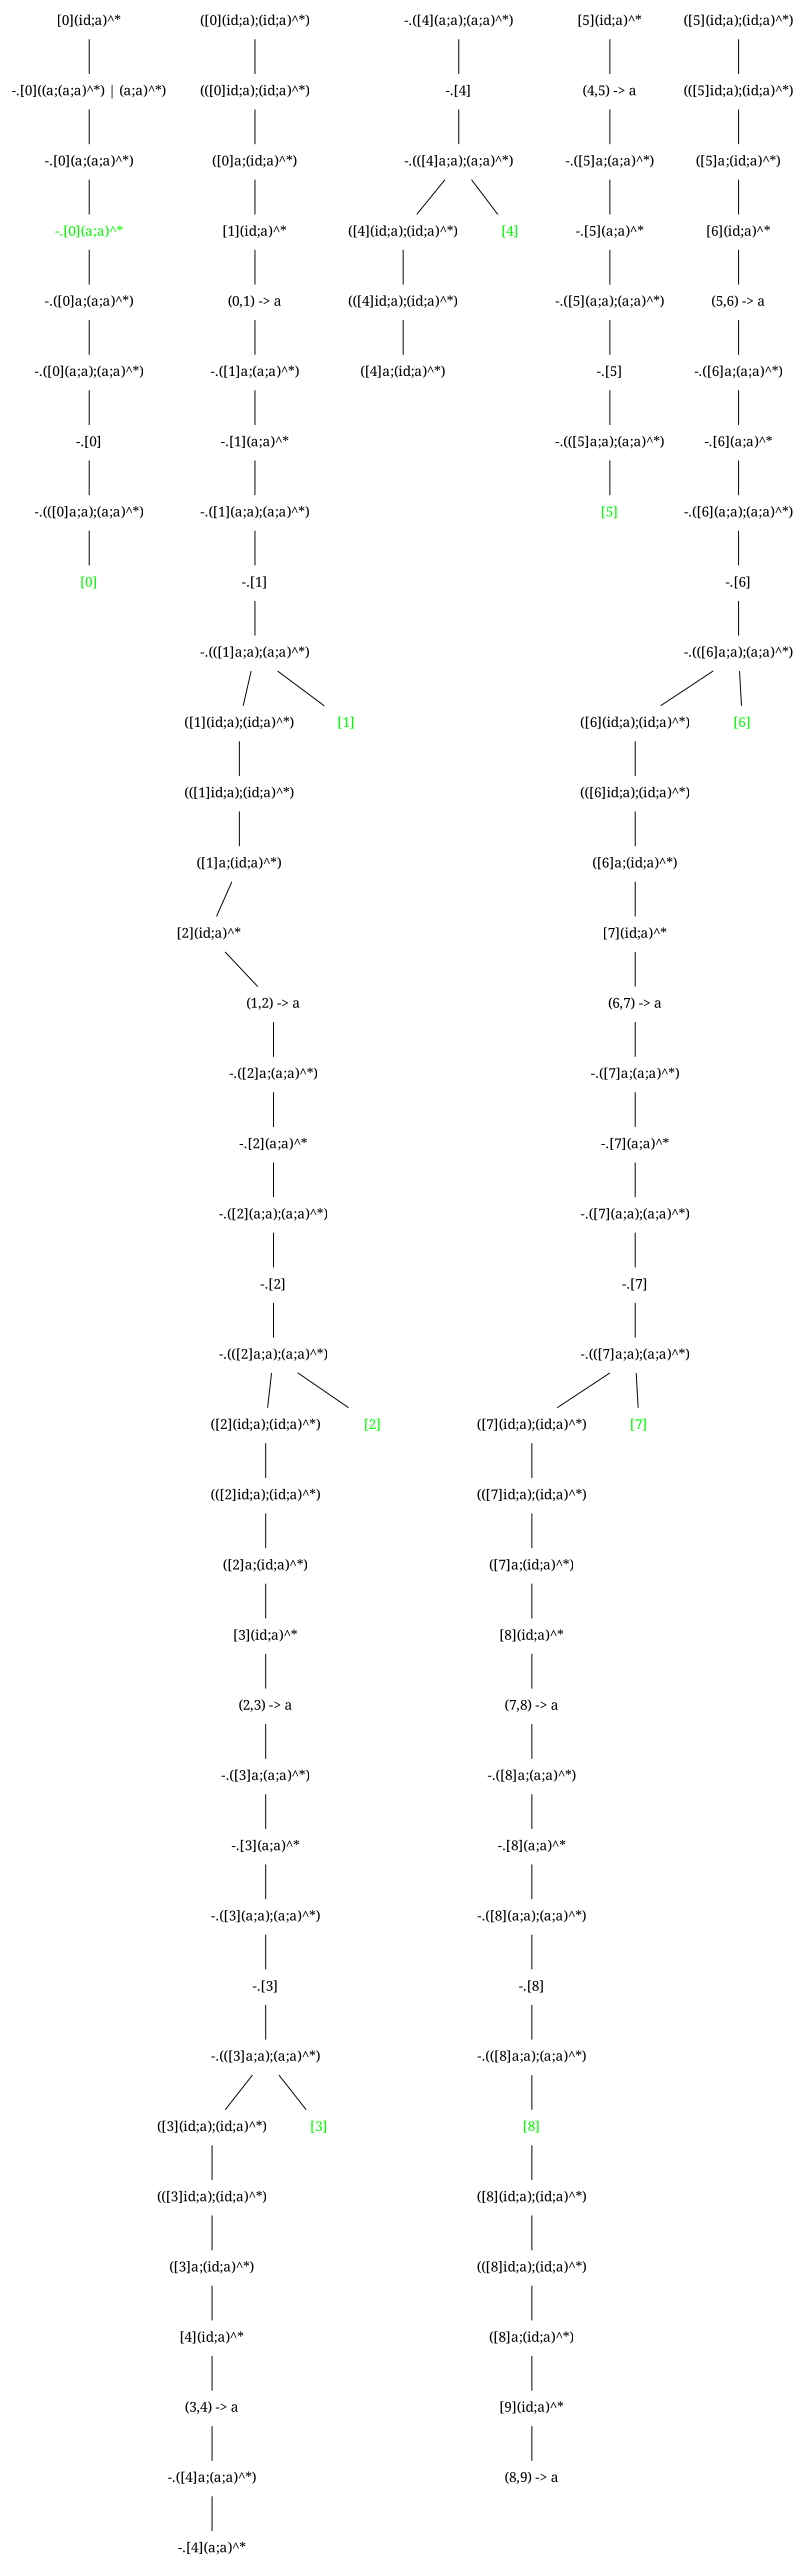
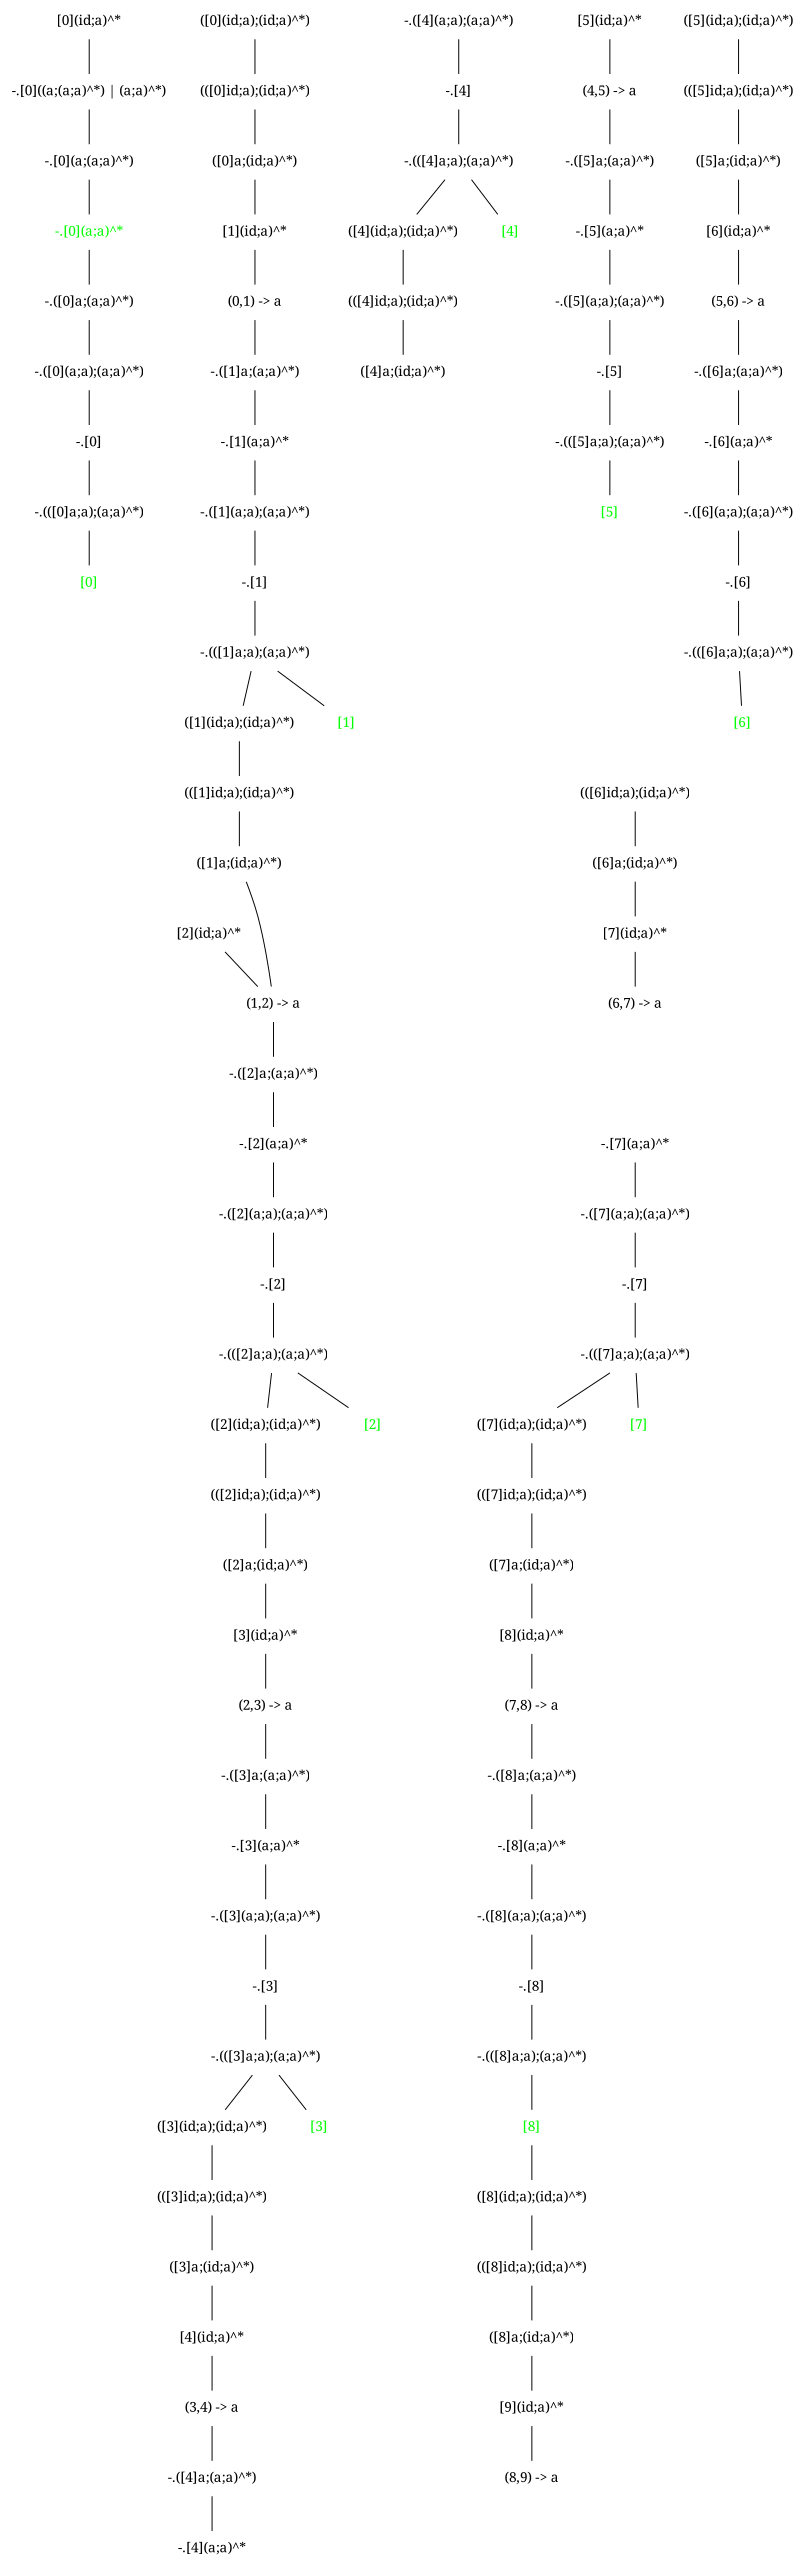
  graph {
    fontname="Noto Serif"
    node [fontname="Noto Serif" shape=plaintext]
    edge [fontname="Noto Serif"]
    n1 [label="[0](id;a)^*"]
    n2 [label="-.[0]((a;(a;a)^*) | (a;a)^*)"]
    n3 [label="-.[0](a;(a;a)^*)"]
    n4 [fontcolor=green label="-.[0](a;a)^*"]
    n5 [label="-.([0]a;(a;a)^*)"]
    n6 [label="-.([0](a;a);(a;a)^*)"]
    n7 [label="-.[0]"]
    n8 [label="-.(([0]a;a);(a;a)^*)"]
    n9 [fontcolor=green label="[0]"]
    n10 [label="([0](id;a);(id;a)^*)"]
    n11 [label="(([0]id;a);(id;a)^*)"]
    n12 [label="([0]a;(id;a)^*)"]
    n13 [label="[1](id;a)^*"]
    n14 [label="(0,1) -> a"]
    n15 [label="-.([1]a;(a;a)^*)"]
    n16 [label="-.[1](a;a)^*"]
    n17 [label="-.([1](a;a);(a;a)^*)"]
    n18 [label="-.[1]"]
    n19 [label="-.(([1]a;a);(a;a)^*)"]
    n20 [label="([1](id;a);(id;a)^*)"]
    n21 [fontcolor=green label="[1]"]
    n22 [label="(([1]id;a);(id;a)^*)"]
    n23 [label="([1]a;(id;a)^*)"]
    n24 [label="[2](id;a)^*"]
    n25 [label="(1,2) -> a"]
    n26 [label="-.([2]a;(a;a)^*)"]
    n27 [label="-.[2](a;a)^*"]
    n28 [label="-.([2](a;a);(a;a)^*)"]
    n29 [label="-.[2]"]
    n30 [label="-.(([2]a;a);(a;a)^*)"]
    n31 [label="([2](id;a);(id;a)^*)"]
    n32 [fontcolor=green label="[2]"]
    n33 [label="(([2]id;a);(id;a)^*)"]
    n34 [label="([2]a;(id;a)^*)"]
    n35 [label="[3](id;a)^*"]
    n36 [label="(2,3) -> a"]
    n37 [label="-.([3]a;(a;a)^*)"]
    n38 [label="-.[3](a;a)^*"]
    n39 [label="-.([3](a;a);(a;a)^*)"]
    n40 [label="-.[3]"]
    n41 [label="-.(([3]a;a);(a;a)^*)"]
    n42 [label="([3](id;a);(id;a)^*)"]
    n43 [fontcolor=green label="[3]"]
    n44 [label="(([3]id;a);(id;a)^*)"]
    n45 [label="([3]a;(id;a)^*)"]
    n46 [label="[4](id;a)^*"]
    n47 [label="(3,4) -> a"]
    n48 [label="-.([4]a;(a;a)^*)"]
    n49 [label="-.[4](a;a)^*"]
    n50 [label="-.([4](a;a);(a;a)^*)"]
    n51 [label="-.[4]"]
    n52 [label="-.(([4]a;a);(a;a)^*)"]
    n53 [label="([4](id;a);(id;a)^*)"]
    n54 [fontcolor=green label="[4]"]
    n55 [label="(([4]id;a);(id;a)^*)"]
    n56 [label="([4]a;(id;a)^*)"]
    n57 [label="[5](id;a)^*"]
    n58 [label="(4,5) -> a"]
    n59 [label="-.([5]a;(a;a)^*)"]
    n60 [label="-.[5](a;a)^*"]
    n61 [label="-.([5](a;a);(a;a)^*)"]
    n62 [label="-.[5]"]
    n63 [label="-.(([5]a;a);(a;a)^*)"]
    n64 [fontcolor=green label="[5]"]
    n65 [label="([5](id;a);(id;a)^*)"]
    n66 [label="(([5]id;a);(id;a)^*)"]
    n67 [label="([5]a;(id;a)^*)"]
    n68 [label="[6](id;a)^*"]
    n69 [label="(5,6) -> a"]
    n70 [label="-.([6]a;(a;a)^*)"]
    n71 [label="-.[6](a;a)^*"]
    n72 [label="-.([6](a;a);(a;a)^*)"]
    n73 [label="-.[6]"]
    n74 [label="-.(([6]a;a);(a;a)^*)"]
-   n75 [label="([6](id;a);(id;a)^*)"]
    n76 [fontcolor=green label="[6]"]
    n77 [label="(([6]id;a);(id;a)^*)"]
    n78 [label="([6]a;(id;a)^*)"]
    n79 [label="[7](id;a)^*"]
    n80 [label="(6,7) -> a"]
-   n81 [label="-.([7]a;(a;a)^*)"]
    n82 [label="-.[7](a;a)^*"]
    n83 [label="-.([7](a;a);(a;a)^*)"]
    n84 [label="-.[7]"]
    n85 [label="-.(([7]a;a);(a;a)^*)"]
    n86 [label="([7](id;a);(id;a)^*)"]
    n87 [fontcolor=green label="[7]"]
    n88 [label="(([7]id;a);(id;a)^*)"]
    n89 [label="([7]a;(id;a)^*)"]
    n90 [label="[8](id;a)^*"]
    n91 [label="(7,8) -> a"]
    n92 [label="-.([8]a;(a;a)^*)"]
    n93 [label="-.[8](a;a)^*"]
    n94 [label="-.([8](a;a);(a;a)^*)"]
    n95 [label="-.[8]"]
    n96 [label="-.(([8]a;a);(a;a)^*)"]
    n97 [fontcolor=green label="[8]"]
    n98 [label="([8](id;a);(id;a)^*)"]
    n99 [label="(([8]id;a);(id;a)^*)"]
    n100 [label="([8]a;(id;a)^*)"]
    n101 [label="[9](id;a)^*"]
    n102 [label="(8,9) -> a"]
    n1 -- n2
    n2 -- n3
    n3 -- n4
    n4 -- n5
    n5 -- n6
    n6 -- n7
    n7 -- n8
    n8 -- n9
    n10 -- n11
    n11 -- n12
    n12 -- n13
    n13 -- n14
    n14 -- n15
    n15 -- n16
    n16 -- n17
    n17 -- n18
    n18 -- n19
    n19 -- n20
    n19 -- n21
    n20 -- n22
    n22 -- n23
-   n23 -- n24
+   n23 -- n25
    n24 -- n25
    n25 -- n26
    n26 -- n27
    n27 -- n28
    n28 -- n29
    n29 -- n30
    n30 -- n31
    n30 -- n32
    n31 -- n33
    n33 -- n34
    n34 -- n35
    n35 -- n36
    n36 -- n37
    n37 -- n38
    n38 -- n39
    n39 -- n40
    n40 -- n41
    n41 -- n42
    n41 -- n43
    n42 -- n44
    n44 -- n45
    n45 -- n46
    n46 -- n47
    n47 -- n48
    n48 -- n49
    n50 -- n51
    n51 -- n52
    n52 -- n53
    n52 -- n54
    n53 -- n55
    n55 -- n56
    n57 -- n58
    n58 -- n59
    n59 -- n60
    n60 -- n61
    n61 -- n62
    n62 -- n63
    n63 -- n64
    n65 -- n66
    n66 -- n67
    n67 -- n68
    n68 -- n69
    n69 -- n70
    n70 -- n71
    n71 -- n72
    n72 -- n73
    n73 -- n74
-   n74 -- n75
    n74 -- n76
-   n75 -- n77
    n77 -- n78
    n78 -- n79
    n79 -- n80
-   n80 -- n81
-   n81 -- n82
    n82 -- n83
    n83 -- n84
    n84 -- n85
    n85 -- n86
    n85 -- n87
    n86 -- n88
    n88 -- n89
    n89 -- n90
    n90 -- n91
    n91 -- n92
    n92 -- n93
    n93 -- n94
    n94 -- n95
    n95 -- n96
    n96 -- n97
    n97 -- n98
    n98 -- n99
    n99 -- n100
    n100 -- n101
    n101 -- n102
  }
